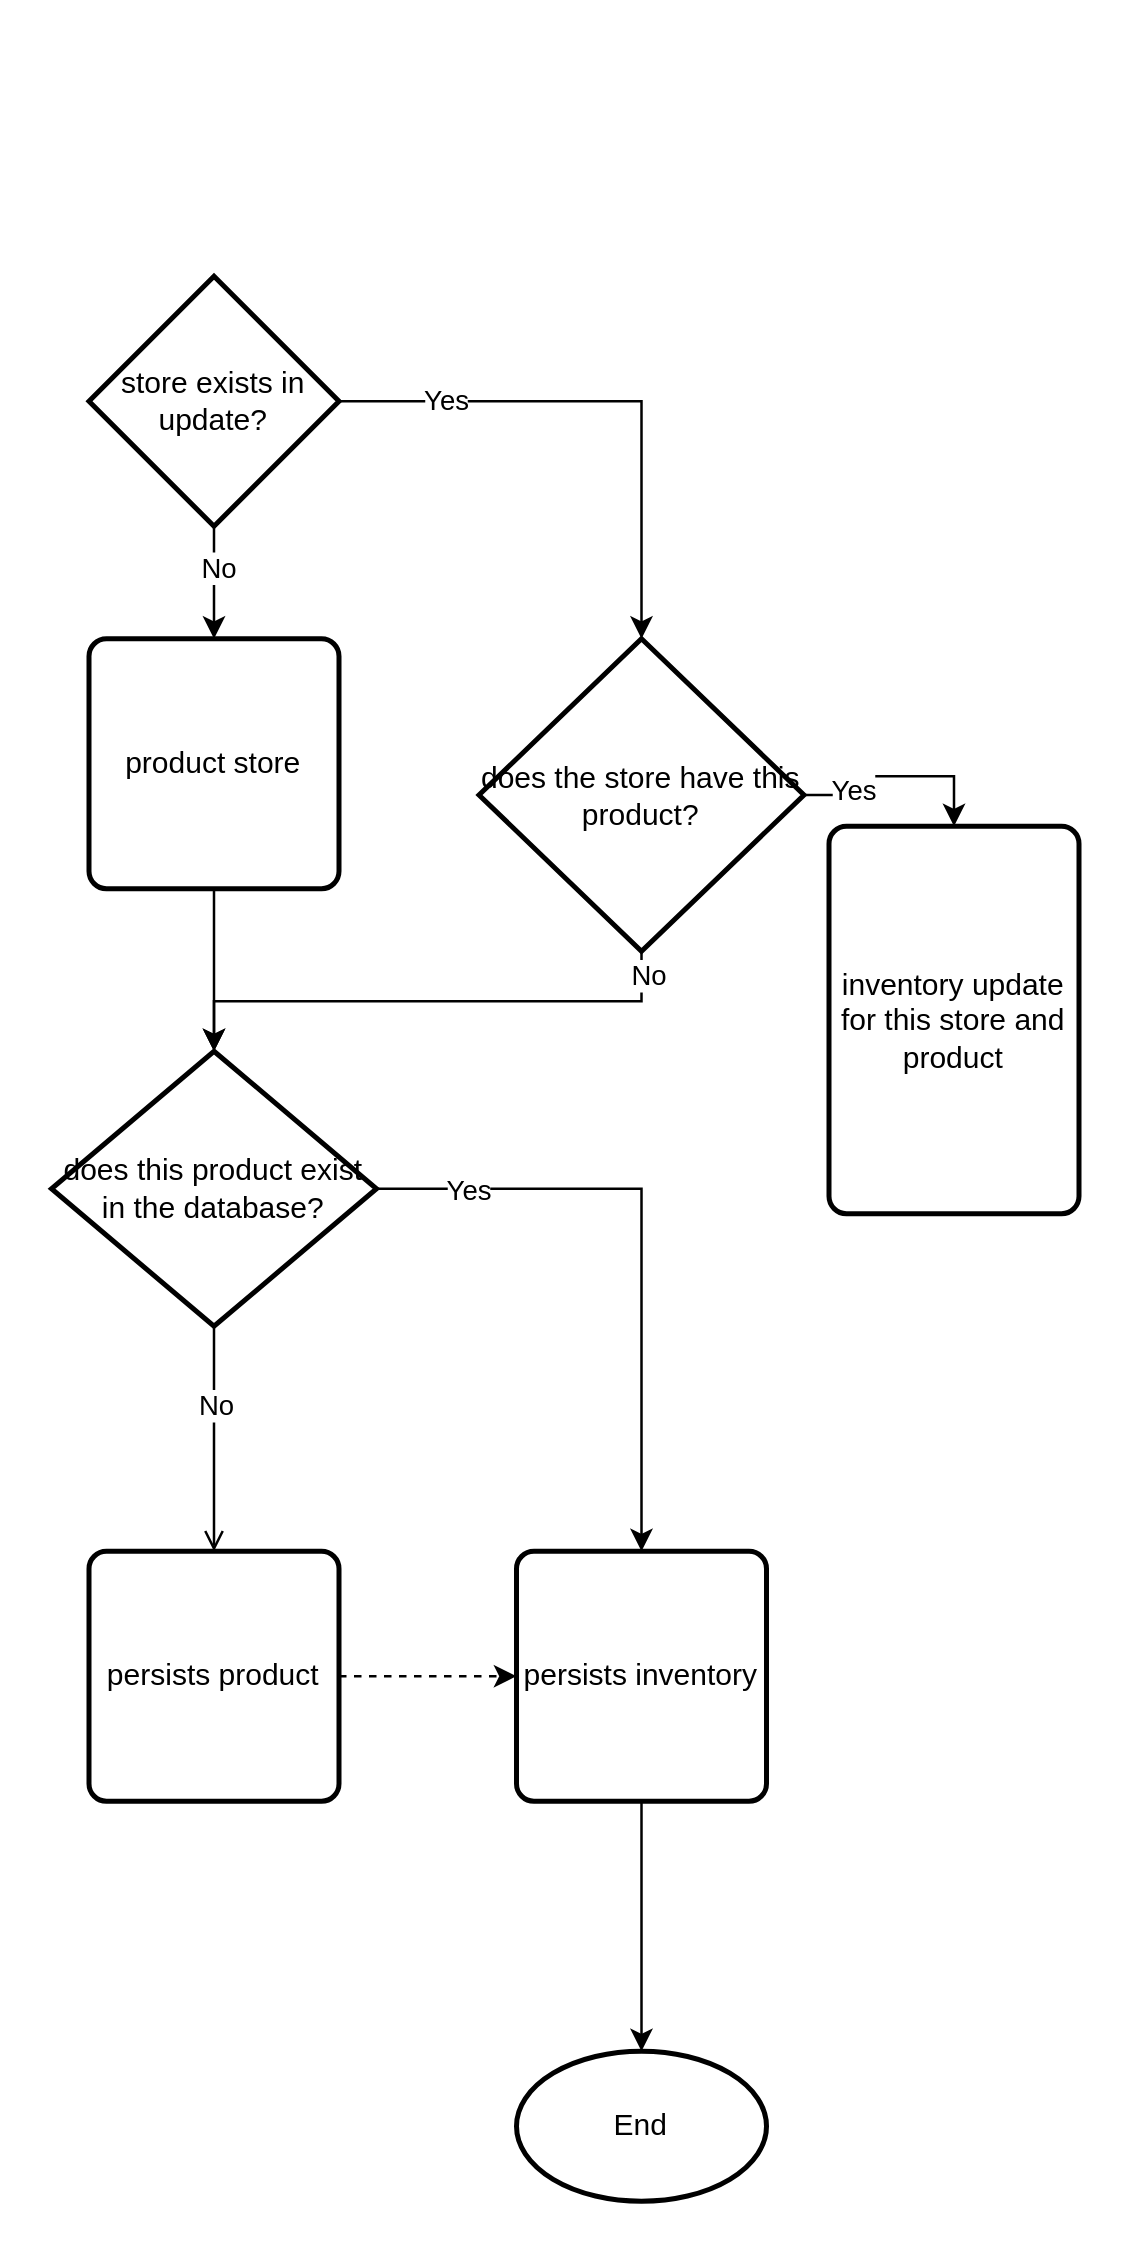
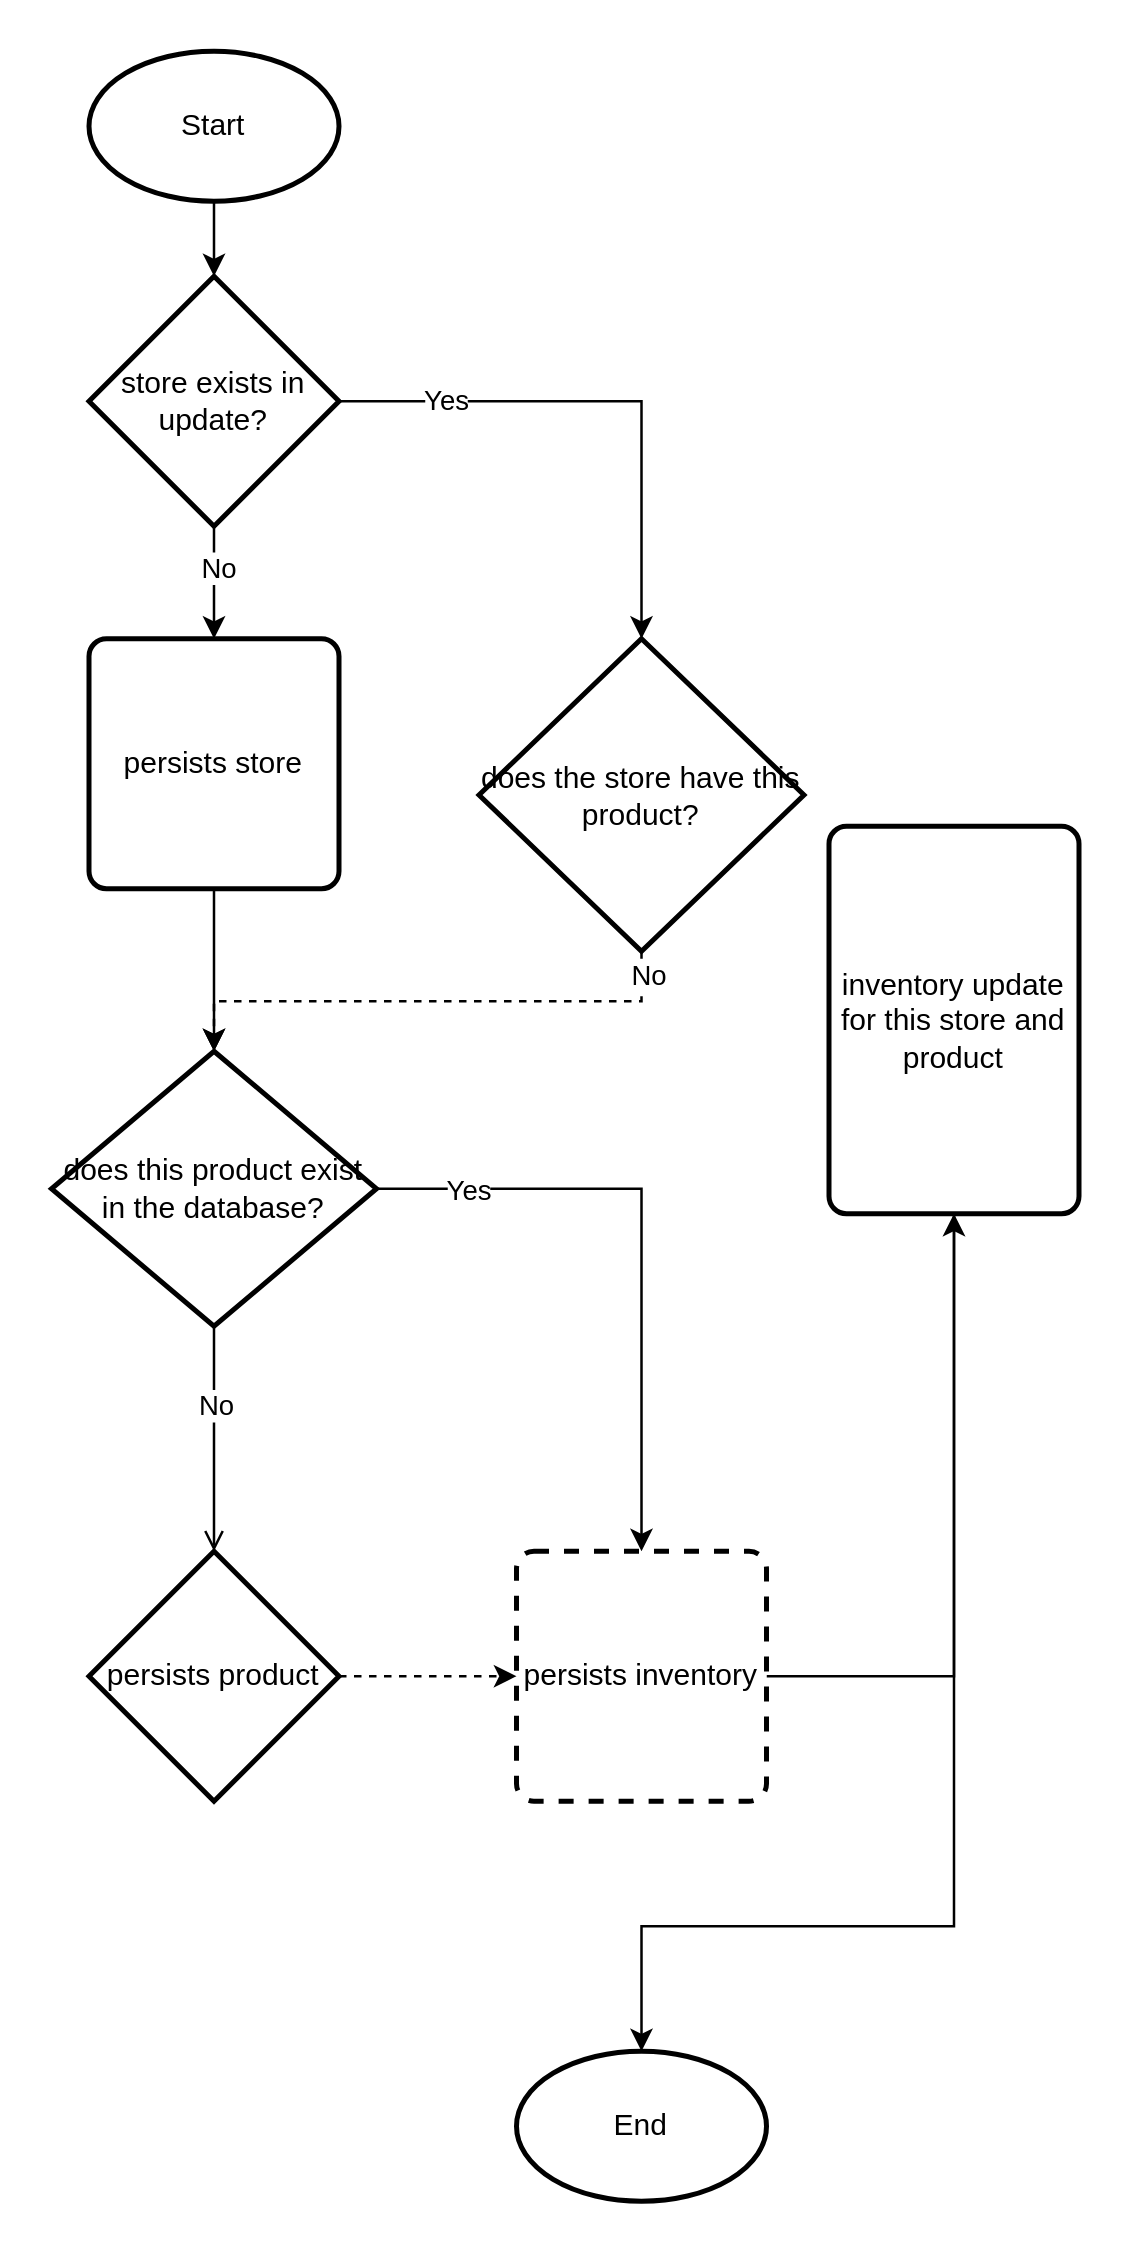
  <mxCell id="0" />
  <mxCell id="1" parent="0" />
  <mxCell id="2" style="edgeStyle=orthogonalEdgeStyle;rounded=0;orthogonalLoop=1;jettySize=auto;html=1;entryX=0.5;entryY=0;entryDx=0;entryDy=0;entryPerimeter=0;" parent="1" source="6" target="22" edge="1"><mxGeometry relative="1" as="geometry" /></mxCell>
  <mxCell id="3" value="Yes" style="edgeLabel;html=1;align=center;verticalAlign=middle;resizable=0;points=[];" vertex="1" connectable="0" parent="2"><mxGeometry x="-0.607" y="1" relative="1" as="geometry"><mxPoint as="offset" /></mxGeometry></mxCell>
  <mxCell id="4" style="edgeStyle=orthogonalEdgeStyle;rounded=0;orthogonalLoop=1;jettySize=auto;html=1;exitX=0.5;exitY=1;exitDx=0;exitDy=0;exitPerimeter=0;entryX=0.5;entryY=0;entryDx=0;entryDy=0;" edge="1" parent="1" source="6" target="8"><mxGeometry relative="1" as="geometry" /></mxCell>
  <mxCell id="5" value="No" style="edgeLabel;html=1;align=center;verticalAlign=middle;resizable=0;points=[];" vertex="1" connectable="0" parent="4"><mxGeometry x="-0.303" y="1" relative="1" as="geometry"><mxPoint as="offset" /></mxGeometry></mxCell>
  <mxCell id="6" value="store exists in update?" style="strokeWidth=2;html=1;shape=mxgraph.flowchart.decision;whiteSpace=wrap;" parent="1" vertex="1"><mxGeometry x="35" y="110" width="100" height="100" as="geometry" /></mxCell>
  <mxCell id="7" style="edgeStyle=orthogonalEdgeStyle;rounded=0;orthogonalLoop=1;jettySize=auto;html=1;exitX=0.5;exitY=1;exitDx=0;exitDy=0;entryX=0.5;entryY=0;entryDx=0;entryDy=0;entryPerimeter=0;" edge="1" parent="1" source="8" target="13"><mxGeometry relative="1" as="geometry" /></mxCell>
- <mxCell id="8" value="product store" style="rounded=1;whiteSpace=wrap;html=1;absoluteArcSize=1;arcSize=14;strokeWidth=2;" parent="1" vertex="1"><mxGeometry x="35" y="255" width="100" height="100" as="geometry" /></mxCell>
+ <mxCell id="8" value="persists store" style="rounded=1;whiteSpace=wrap;html=1;absoluteArcSize=1;arcSize=14;strokeWidth=2;" parent="1" vertex="1"><mxGeometry x="35" y="255" width="100" height="100" as="geometry" /></mxCell>
  <mxCell id="9" style="edgeStyle=orthogonalEdgeStyle;rounded=0;orthogonalLoop=1;jettySize=auto;html=1;exitX=1;exitY=0.5;exitDx=0;exitDy=0;exitPerimeter=0;entryX=0.5;entryY=0;entryDx=0;entryDy=0;" edge="1" parent="1" source="13" target="15"><mxGeometry relative="1" as="geometry" /></mxCell>
  <mxCell id="10" value="Yes" style="edgeLabel;html=1;align=center;verticalAlign=middle;resizable=0;points=[];" vertex="1" connectable="0" parent="9"><mxGeometry x="-0.717" relative="1" as="geometry"><mxPoint as="offset" /></mxGeometry></mxCell>
  <mxCell id="11" style="edgeStyle=orthogonalEdgeStyle;rounded=0;orthogonalLoop=1;jettySize=auto;html=1;exitX=0.5;exitY=1;exitDx=0;exitDy=0;exitPerimeter=0;entryX=0.5;entryY=0;entryDx=0;entryDy=0;endArrow=open;" edge="1" parent="1" source="13" target="17"><mxGeometry relative="1" as="geometry" /></mxCell>
  <mxCell id="12" value="No" style="edgeLabel;html=1;align=center;verticalAlign=middle;resizable=0;points=[];" vertex="1" connectable="0" parent="11"><mxGeometry x="-0.3" relative="1" as="geometry"><mxPoint as="offset" /></mxGeometry></mxCell>
  <mxCell id="13" value="does this product exist in the database?" style="strokeWidth=2;html=1;shape=mxgraph.flowchart.decision;whiteSpace=wrap;" parent="1" vertex="1"><mxGeometry x="20" y="420" width="130" height="110" as="geometry" /></mxCell>
- <mxCell id="14" style="edgeStyle=orthogonalEdgeStyle;rounded=0;orthogonalLoop=1;jettySize=auto;html=1;" edge="1" parent="1" source="15" target="27"><mxGeometry relative="1" as="geometry" /></mxCell>
- <mxCell id="15" value="persists inventory" style="rounded=1;whiteSpace=wrap;html=1;absoluteArcSize=1;arcSize=14;strokeWidth=2;" parent="1" vertex="1"><mxGeometry x="206" y="620" width="100" height="100" as="geometry" /></mxCell>
+ <mxCell id="14" style="edgeStyle=orthogonalEdgeStyle;rounded=0;orthogonalLoop=1;jettySize=auto;html=1;" edge="1" parent="1" source="15" target="24"><mxGeometry relative="1" as="geometry" /></mxCell>
+ <mxCell id="15" value="persists inventory" style="rounded=1;whiteSpace=wrap;html=1;absoluteArcSize=1;arcSize=14;strokeWidth=2;dashed=1;" parent="1" vertex="1"><mxGeometry x="206" y="620" width="100" height="100" as="geometry" /></mxCell>
  <mxCell id="16" style="edgeStyle=orthogonalEdgeStyle;rounded=0;orthogonalLoop=1;jettySize=auto;html=1;entryX=0;entryY=0.5;entryDx=0;entryDy=0;dashed=1;" edge="1" parent="1" source="17" target="15"><mxGeometry relative="1" as="geometry" /></mxCell>
- <mxCell id="17" value="persists product" style="rounded=1;whiteSpace=wrap;html=1;absoluteArcSize=1;arcSize=14;strokeWidth=2;" parent="1" vertex="1"><mxGeometry x="35" y="620" width="100" height="100" as="geometry" /></mxCell>
- <mxCell id="18" style="edgeStyle=orthogonalEdgeStyle;rounded=0;orthogonalLoop=1;jettySize=auto;html=1;entryX=0.5;entryY=0;entryDx=0;entryDy=0;" edge="1" parent="1" source="22" target="24"><mxGeometry relative="1" as="geometry" /></mxCell>
- <mxCell id="19" value="Yes" style="edgeLabel;html=1;align=center;verticalAlign=middle;resizable=0;points=[];" vertex="1" connectable="0" parent="18"><mxGeometry x="-0.566" y="2" relative="1" as="geometry"><mxPoint as="offset" /></mxGeometry></mxCell>
- <mxCell id="20" style="edgeStyle=orthogonalEdgeStyle;rounded=0;orthogonalLoop=1;jettySize=auto;html=1;exitX=0.5;exitY=1;exitDx=0;exitDy=0;exitPerimeter=0;entryX=0.5;entryY=0;entryDx=0;entryDy=0;entryPerimeter=0;" edge="1" parent="1" source="22" target="13"><mxGeometry relative="1" as="geometry" /></mxCell>
+ <mxCell id="17" value="persists product" style="rhombus;whiteSpace=wrap;html=1;absoluteArcSize=1;arcSize=14;strokeWidth=2;" parent="1" vertex="1"><mxGeometry x="35" y="620" width="100" height="100" as="geometry" /></mxCell>
+ <mxCell id="20" style="edgeStyle=orthogonalEdgeStyle;rounded=0;orthogonalLoop=1;jettySize=auto;html=1;exitX=0.5;exitY=1;exitDx=0;exitDy=0;exitPerimeter=0;entryX=0.5;entryY=0;entryDx=0;entryDy=0;entryPerimeter=0;dashed=1;" edge="1" parent="1" source="22" target="13"><mxGeometry relative="1" as="geometry" /></mxCell>
  <mxCell id="21" value="No" style="edgeLabel;html=1;align=center;verticalAlign=middle;resizable=0;points=[];" vertex="1" connectable="0" parent="20"><mxGeometry x="-0.913" y="2" relative="1" as="geometry"><mxPoint as="offset" /></mxGeometry></mxCell>
  <mxCell id="22" value="does the store have this product?" style="strokeWidth=2;html=1;shape=mxgraph.flowchart.decision;whiteSpace=wrap;" parent="1" vertex="1"><mxGeometry x="191" y="255" width="130" height="125" as="geometry" /></mxCell>
+ <mxCell id="23" style="edgeStyle=orthogonalEdgeStyle;rounded=0;orthogonalLoop=1;jettySize=auto;html=1;" edge="1" parent="1" source="24" target="27"><mxGeometry relative="1" as="geometry"><Array as="points"><mxPoint x="381" y="770" /><mxPoint x="256" y="770" /></Array></mxGeometry></mxCell>
  <mxCell id="24" value="inventory update for this store and product" style="rounded=1;whiteSpace=wrap;html=1;absoluteArcSize=1;arcSize=14;strokeWidth=2;" parent="1" vertex="1"><mxGeometry x="331" y="330" width="100" height="155" as="geometry" /></mxCell>
+ <mxCell id="25" value="" style="edgeStyle=orthogonalEdgeStyle;rounded=0;orthogonalLoop=1;jettySize=auto;html=1;" edge="1" parent="1" source="26" target="6"><mxGeometry relative="1" as="geometry" /></mxCell>
+ <mxCell id="26" value="Start" style="strokeWidth=2;html=1;shape=mxgraph.flowchart.start_1;whiteSpace=wrap;" vertex="1" parent="1"><mxGeometry x="35" y="20" width="100" height="60" as="geometry" /></mxCell>
  <mxCell id="27" value="End" style="strokeWidth=2;html=1;shape=mxgraph.flowchart.start_1;whiteSpace=wrap;" vertex="1" parent="1"><mxGeometry x="206" y="820" width="100" height="60" as="geometry" /></mxCell>
